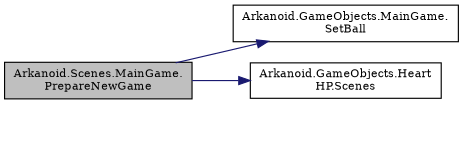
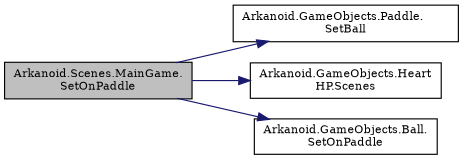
  digraph {
    fontname="DejaVu Serif"
    rankdir=LR
    node [color=black fillcolor=white fontname="DejaVu Serif" fontsize=10 shape=record style=filled]
    edge [color=midnightblue fontname="DejaVu Serif" fontsize=10 labelfontname=Helvetica labelfontsize=10 style=solid]
-   n1 [fillcolor=grey75 fontcolor=black height=0.2 label="Arkanoid.Scenes.MainGame.\lPrepareNewGame" width=0.4]
-   n2 [height=0.2 label="Arkanoid.GameObjects.MainGame.\lSetBall" width=0.4]
+   n1 [fillcolor=grey75 fontcolor=black height=0.2 label="Arkanoid.Scenes.MainGame.\lSetOnPaddle" width=0.4]
+   n2 [height=0.2 label="Arkanoid.GameObjects.Paddle.\lSetBall" width=0.4]
    n3 [height=0.2 label="Arkanoid.GameObjects.Heart\lHP.Scenes" width=0.4]
+   n4 [height=0.2 label="Arkanoid.GameObjects.Ball.\lSetOnPaddle" width=0.4]
    n1 -> n2
    n1 -> n3
+   n1 -> n4
  }
